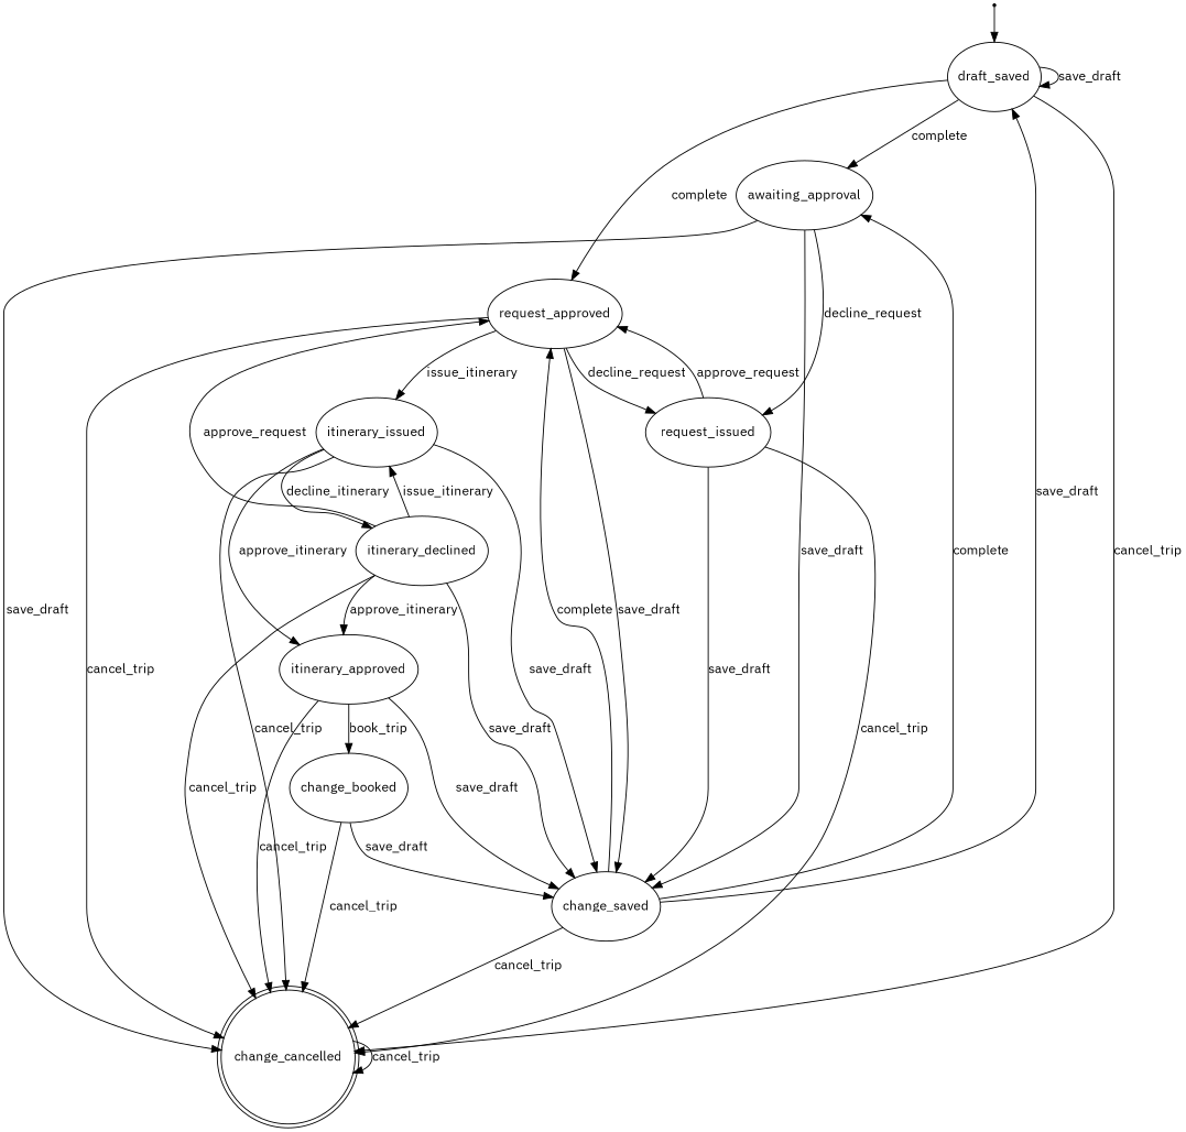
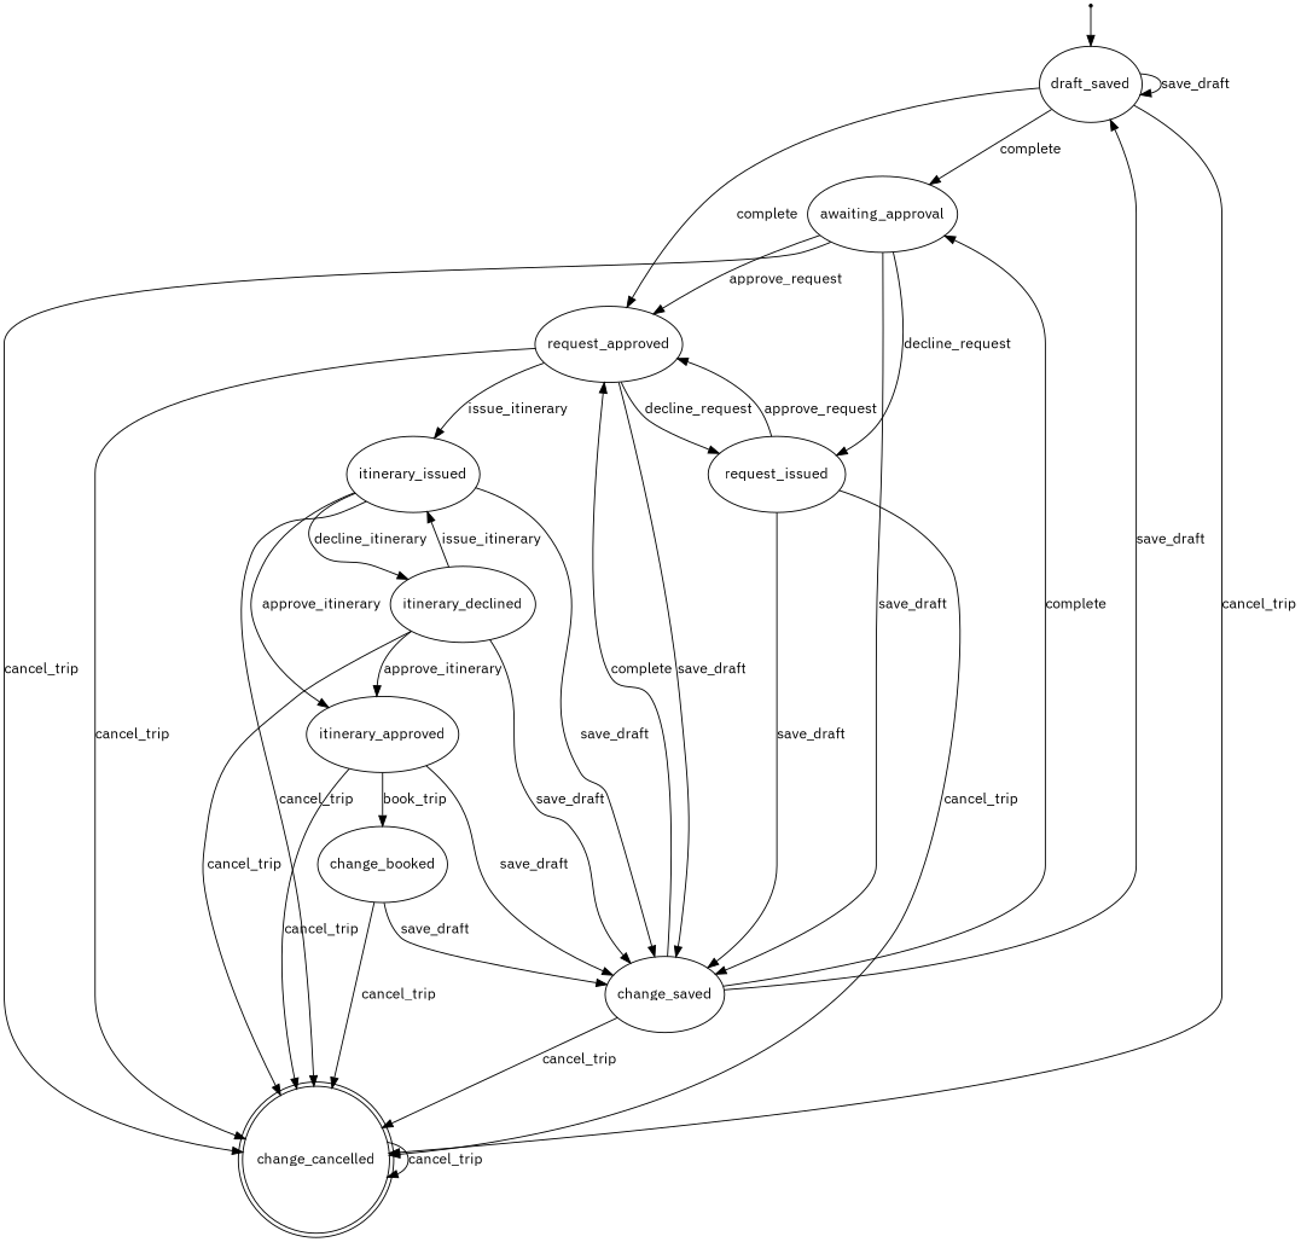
  digraph {
    fontname="IBM Plex Sans"
    rankdir=TB
    node [fontname="IBM Plex Sans" shape=ellipse]
    edge [fontname="IBM Plex Sans"]
    n1 [height=1 label=draft_saved width=1.3098]
    n2 [height=1 label=awaiting_approval width=1.894]
    n3 [height=1 label=request_approved width=1.8941]
    n4 [height=1.6202 label=change_cancelled shape=doublecircle width=1.6156]
    n5 [height=1 label=change_saved width=1.5669]
    n6 [height=1 label=request_issued width=1.8065]
    n7 [height=1 label=itinerary_issued width=1.6738]
    n8 [height=1 label=itinerary_declined width=1.8432]
    n9 [height=1 label=itinerary_approved width=1.9447]
    n10 [height=0.05 label=starting_state shape=point width=0.038889]
    n11 [height=1 label=change_booked width=1.3099]
    n1 -> n1 [label=save_draft]
    n1 -> n2 [label=complete]
    n1 -> n3 [label=complete]
    n1 -> n4 [label=cancel_trip]
-   n8 -> n3 [label=approve_request]
-   n2 -> n4 [label=save_draft]
+   n2 -> n3 [label=approve_request]
+   n2 -> n4 [label=cancel_trip]
    n2 -> n5 [label=save_draft]
    n2 -> n6 [label=decline_request]
    n3 -> n4 [label=cancel_trip]
    n3 -> n5 [label=save_draft]
    n3 -> n6 [label=decline_request]
    n3 -> n7 [label=issue_itinerary]
    n4 -> n4 [label=cancel_trip]
    n5 -> n1 [label=save_draft]
    n5 -> n2 [label=complete]
    n5 -> n3 [label=complete]
    n5 -> n4 [label=cancel_trip]
    n6 -> n3 [label=approve_request]
    n6 -> n4 [label=cancel_trip]
    n6 -> n5 [label=save_draft]
    n7 -> n4 [label=cancel_trip]
    n7 -> n5 [label=save_draft]
    n7 -> n8 [label=decline_itinerary]
    n7 -> n9 [label=approve_itinerary]
    n8 -> n4 [label=cancel_trip]
    n8 -> n5 [label=save_draft]
    n8 -> n7 [label=issue_itinerary]
    n8 -> n9 [label=approve_itinerary]
    n9 -> n4 [label=cancel_trip]
    n9 -> n5 [label=save_draft]
    n9 -> n11 [label=book_trip]
    n10 -> n1
    n11 -> n4 [label=cancel_trip]
    n11 -> n5 [label=save_draft]
  }
